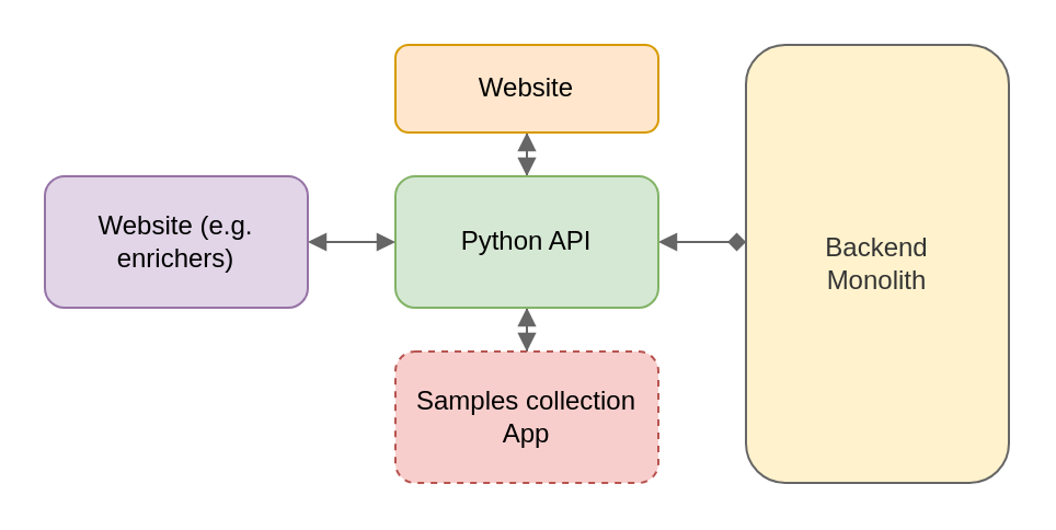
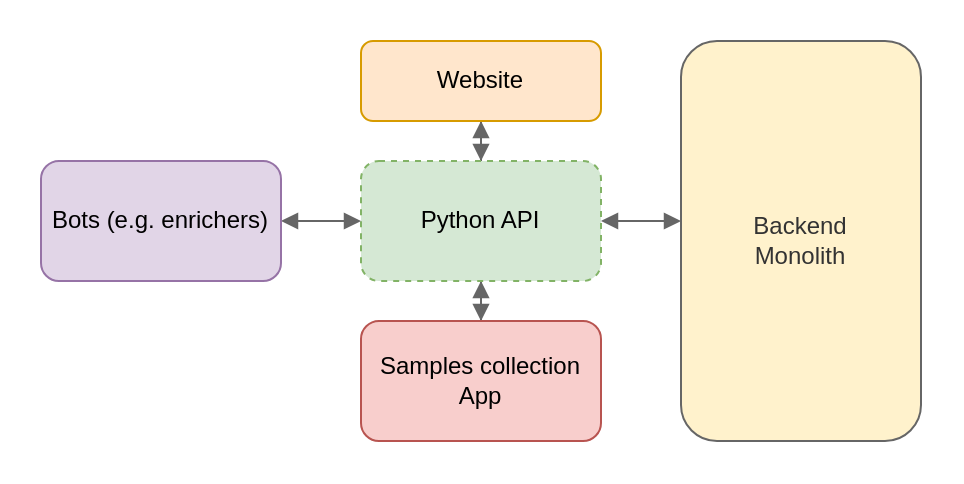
  <mxCell id="0" />
  <mxCell id="1" parent="0" />
  <mxCell id="2" style="edgeStyle=orthogonalEdgeStyle;rounded=0;orthogonalLoop=1;jettySize=auto;html=1;startArrow=block;startFill=1;endArrow=block;endFill=1;fillColor=#f5f5f5;strokeColor=#666666;" edge="1" parent="1" source="3" target="7"><mxGeometry relative="1" as="geometry" /></mxCell>
  <mxCell id="3" value="Website" style="rounded=1;whiteSpace=wrap;html=1;fillColor=#ffe6cc;strokeColor=#d79b00;" vertex="1" parent="1"><mxGeometry x="180" y="20" width="120" height="40" as="geometry" /></mxCell>
  <mxCell id="4" style="edgeStyle=orthogonalEdgeStyle;rounded=0;orthogonalLoop=1;jettySize=auto;html=1;startArrow=block;startFill=1;endArrow=block;endFill=1;fillColor=#f5f5f5;strokeColor=#666666;dashed=1;" edge="1" parent="1" source="5" target="7"><mxGeometry relative="1" as="geometry" /></mxCell>
- <mxCell id="5" value="Samples collection App" style="rounded=1;whiteSpace=wrap;html=1;spacing=3;fillColor=#f8cecc;strokeColor=#b85450;dashed=1;" vertex="1" parent="1"><mxGeometry x="180" y="160" width="120" height="60" as="geometry" /></mxCell>
- <mxCell id="6" style="edgeStyle=orthogonalEdgeStyle;rounded=0;orthogonalLoop=1;jettySize=auto;html=1;startArrow=block;startFill=1;endArrow=diamond;endFill=1;fillColor=#f5f5f5;strokeColor=#666666;" edge="1" parent="1" source="7" target="8"><mxGeometry relative="1" as="geometry"><Array as="points"><mxPoint x="330" y="110" /><mxPoint x="330" y="110" /></Array></mxGeometry></mxCell>
- <mxCell id="7" value="Python API" style="rounded=1;whiteSpace=wrap;html=1;spacing=3;fillColor=#d5e8d4;strokeColor=#82b366;" vertex="1" parent="1"><mxGeometry x="180" y="80" width="120" height="60" as="geometry" /></mxCell>
+ <mxCell id="5" value="Samples collection App" style="rounded=1;whiteSpace=wrap;html=1;spacing=3;fillColor=#f8cecc;strokeColor=#b85450;" vertex="1" parent="1"><mxGeometry x="180" y="160" width="120" height="60" as="geometry" /></mxCell>
+ <mxCell id="6" style="edgeStyle=orthogonalEdgeStyle;rounded=0;orthogonalLoop=1;jettySize=auto;html=1;startArrow=block;startFill=1;endArrow=block;endFill=1;fillColor=#f5f5f5;strokeColor=#666666;" edge="1" parent="1" source="7" target="8"><mxGeometry relative="1" as="geometry"><Array as="points"><mxPoint x="330" y="110" /><mxPoint x="330" y="110" /></Array></mxGeometry></mxCell>
+ <mxCell id="7" value="Python API" style="rounded=1;whiteSpace=wrap;html=1;spacing=3;fillColor=#d5e8d4;strokeColor=#82b366;dashed=1;" vertex="1" parent="1"><mxGeometry x="180" y="80" width="120" height="60" as="geometry" /></mxCell>
  <mxCell id="8" value="Backend&lt;br&gt;Monolith" style="rounded=1;whiteSpace=wrap;html=1;spacing=3;fillColor=#fff2cc;fontColor=#333333;strokeColor=#666666;" vertex="1" parent="1"><mxGeometry x="340" y="20" width="120" height="200" as="geometry" /></mxCell>
  <mxCell id="9" style="edgeStyle=orthogonalEdgeStyle;rounded=0;orthogonalLoop=1;jettySize=auto;html=1;startArrow=block;startFill=1;endArrow=block;endFill=1;fillColor=#f5f5f5;strokeColor=#666666;" edge="1" parent="1" source="10" target="7"><mxGeometry relative="1" as="geometry" /></mxCell>
- <mxCell id="10" value="Website (e.g. enrichers)" style="rounded=1;whiteSpace=wrap;html=1;fillColor=#e1d5e7;strokeColor=#9673a6;" vertex="1" parent="1"><mxGeometry y="80" width="120" height="60" as="geometry" x="20" /></mxCell>
+ <mxCell id="10" value="Bots (e.g. enrichers)" style="rounded=1;whiteSpace=wrap;html=1;fillColor=#e1d5e7;strokeColor=#9673a6;" vertex="1" parent="1"><mxGeometry y="80" width="120" height="60" as="geometry" x="20" /></mxCell>
